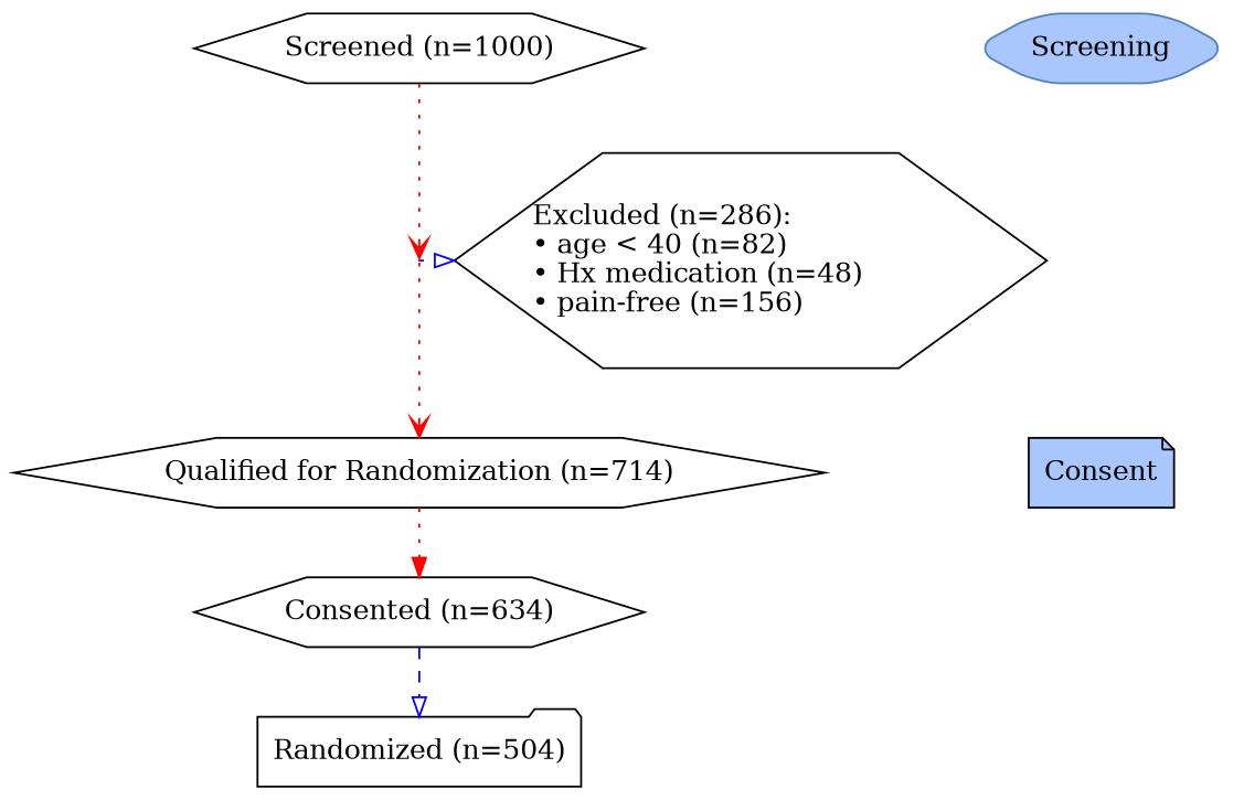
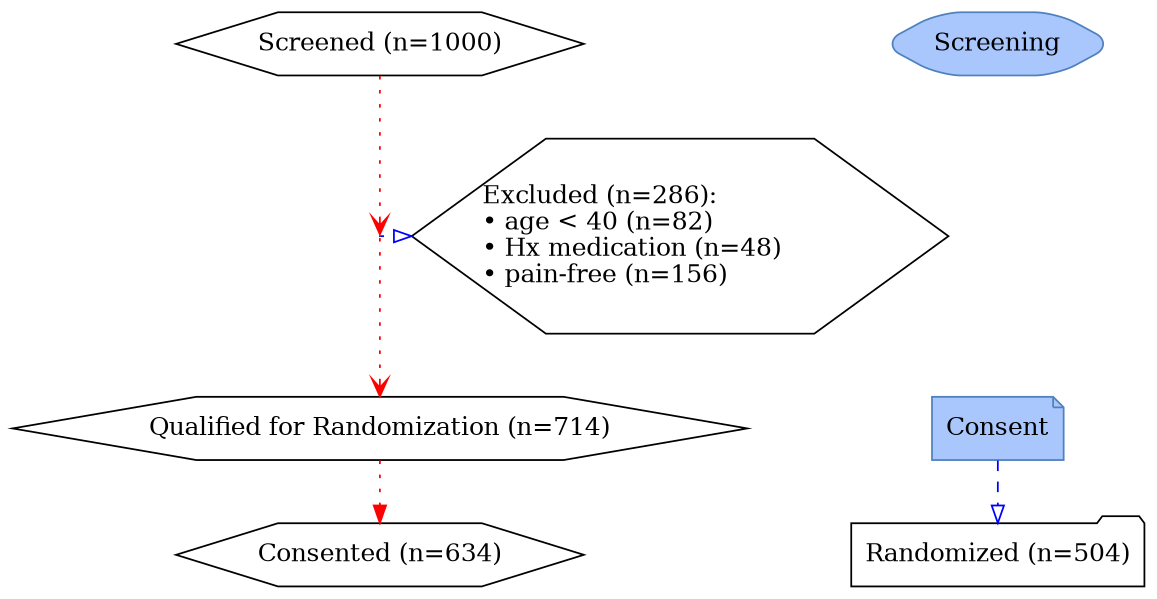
  digraph {
    node [shape=hexagon]
    edge [arrowhead=onormal color=red style=dotted]
    n1 [label="Excluded (n=286):\l• age < 40 (n=82)\l• Hx medication (n=48)\l• pain-free (n=156)\l"]
    P1 [shape=point width=0]
-   n3 [color=black fillcolor="#A9C7FD" label=Consent shape=note style="rounded,filled"]
+   n3 [color="#4F81BD" fillcolor="#A9C7FD" label=Consent shape=note style="rounded,filled"]
    n4 [label="Qualified for Randomization (n=714)"]
    n5 [label="Consented (n=634)"]
    n6 [label="Randomized (n=504)" shape=folder]
    n7 [color="#4F81BD" fillcolor="#A9C7FD" label=Screening style="rounded,filled"]
    n8 [label="Screened (n=1000)"]
    subgraph sub_1 {
      rank=same
      rankdir=LR
      n1
      P1
    }
    subgraph sub_2 {
      rank=same
      rankdir=LR
      n3
      n4
    }
    subgraph sub_3 {
      rank=same
      rankdir=LR
      n5
    }
    subgraph sub_4 {
      rank=same
      rankdir=LR
      n6
    }
    subgraph sub_5 {
      rank=same
      rankdir=LR
      n7
      n8
    }
    P1 -> n1 [color=blue]
    P1 -> n4 [arrowhead=vee]
    n4 -> n5 [arrowhead=normal]
-   n5 -> n6 [color=blue style=dashed]
+   n3 -> n6 [color=blue style=dashed]
    n7 -> n3 [style=invis arrowhead="" color=""]
    n8 -> P1 [arrowhead=vee]
  }
